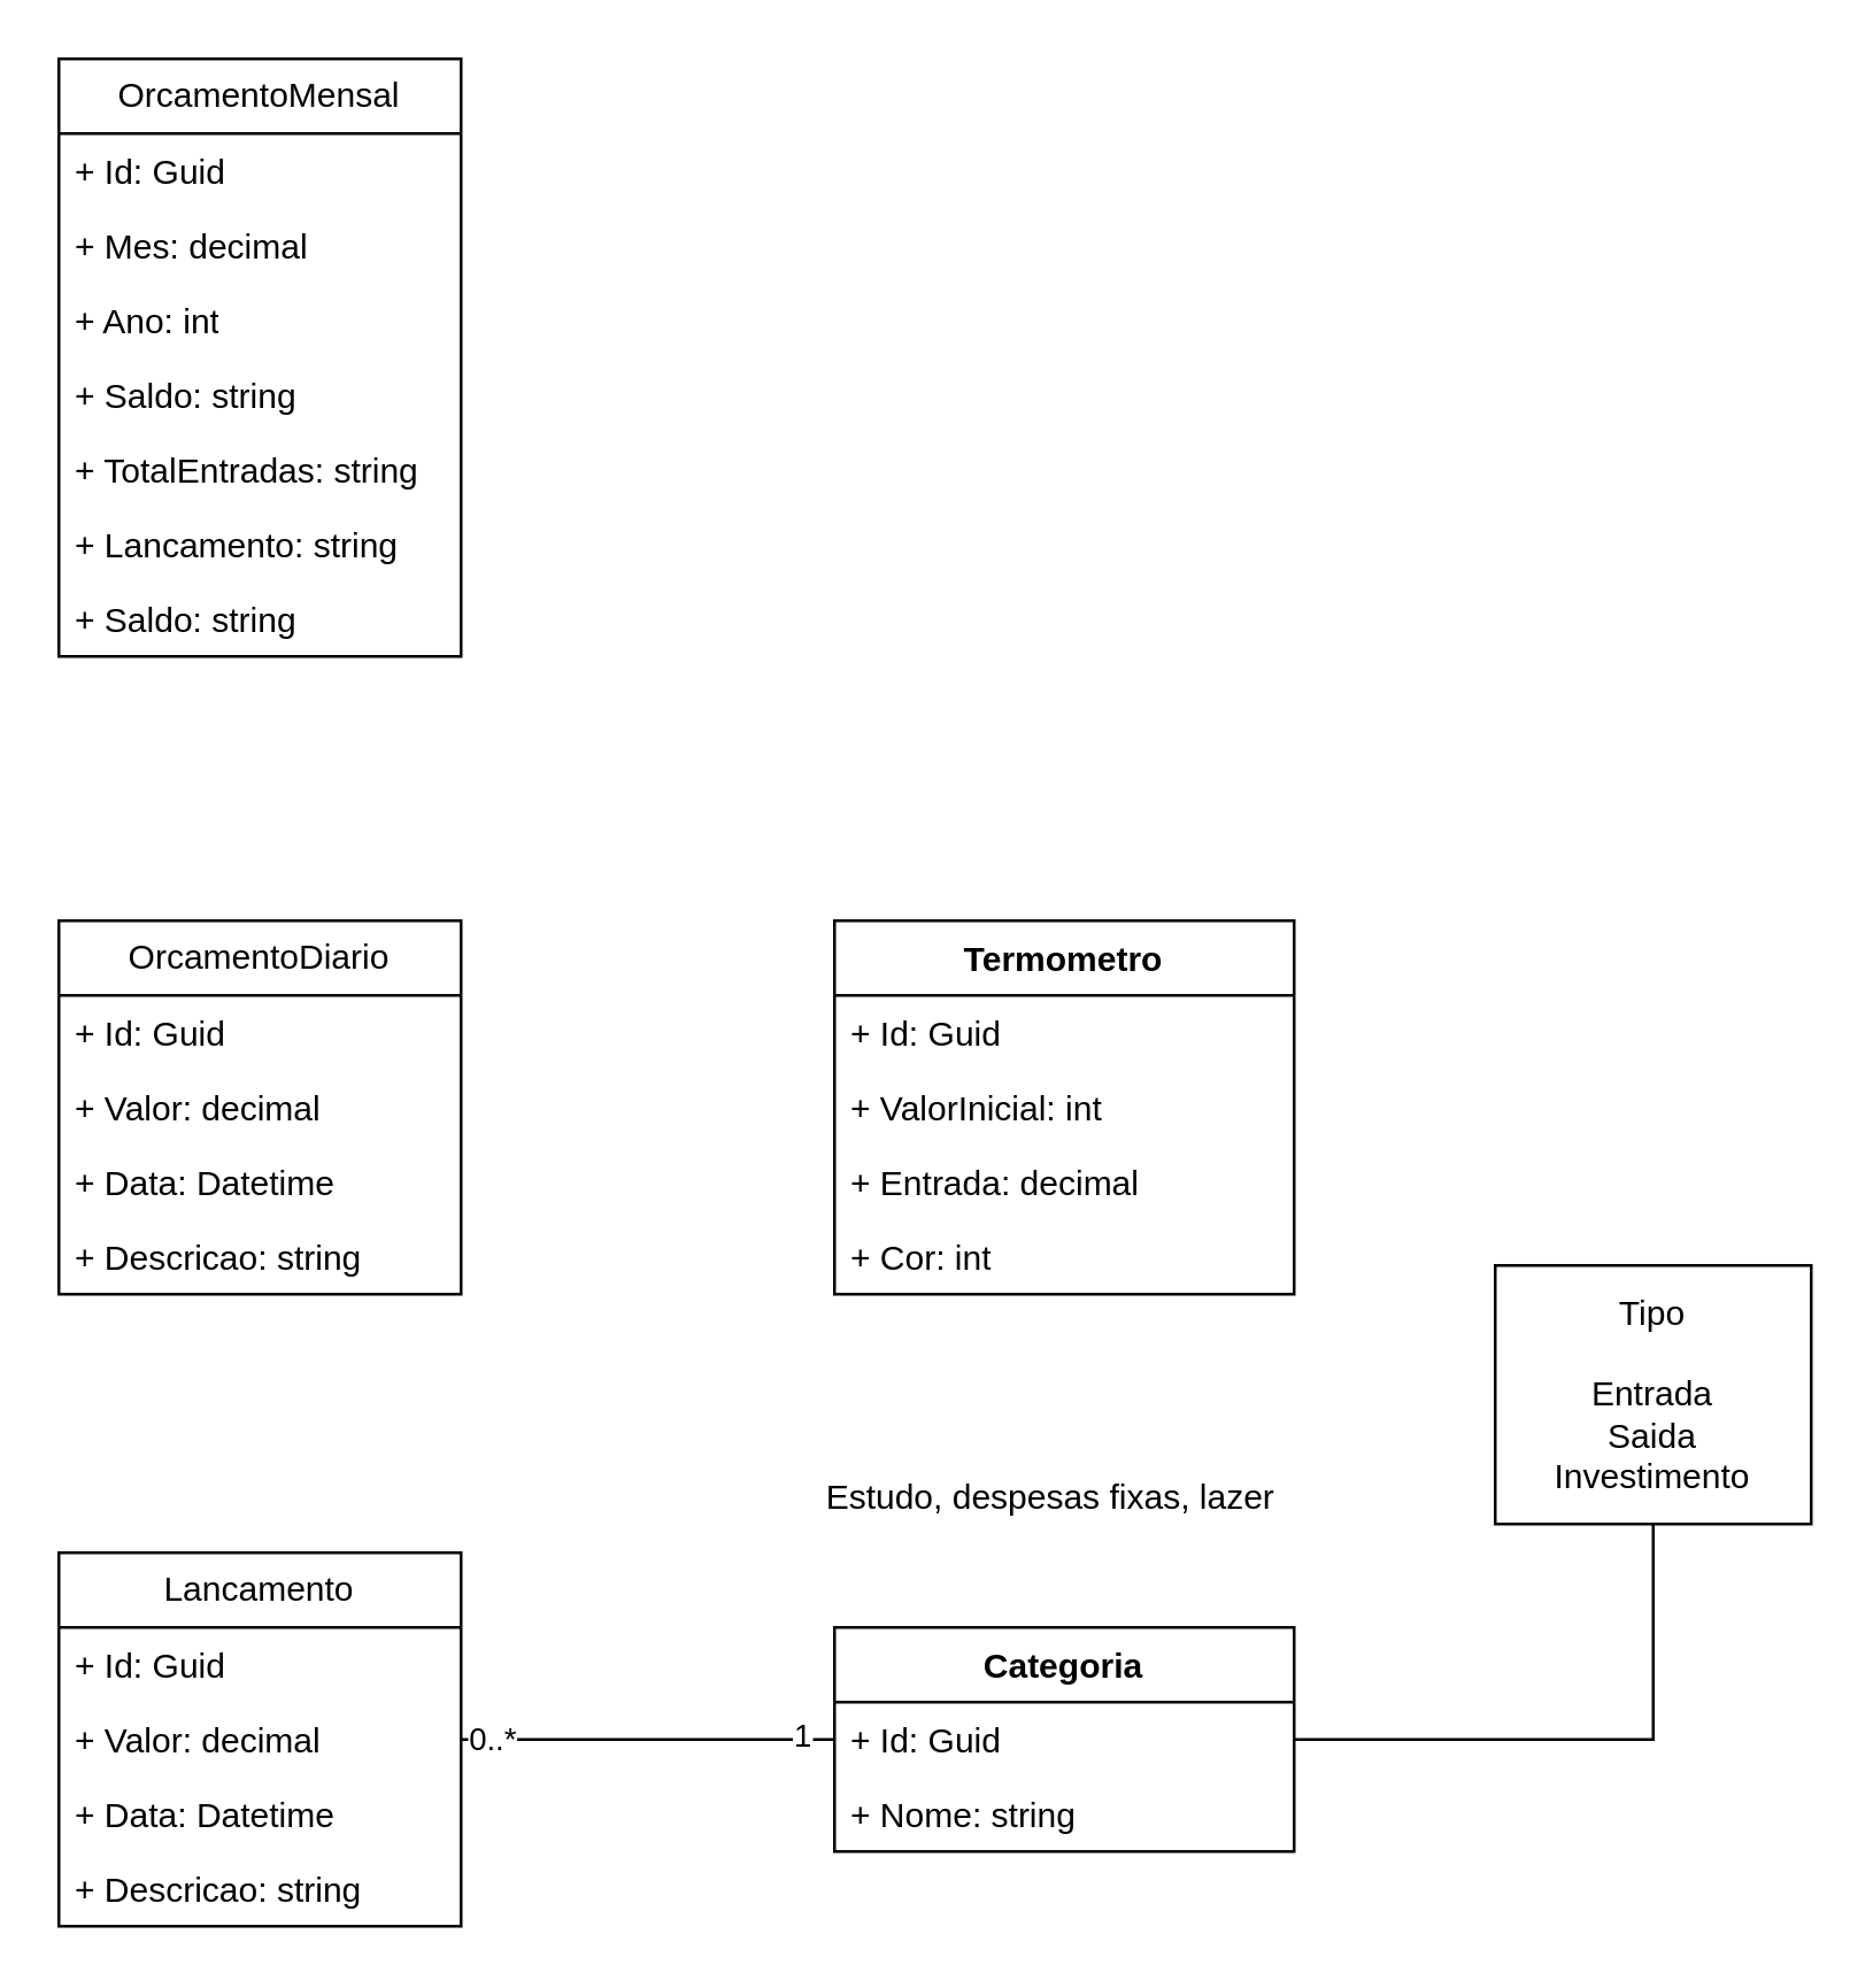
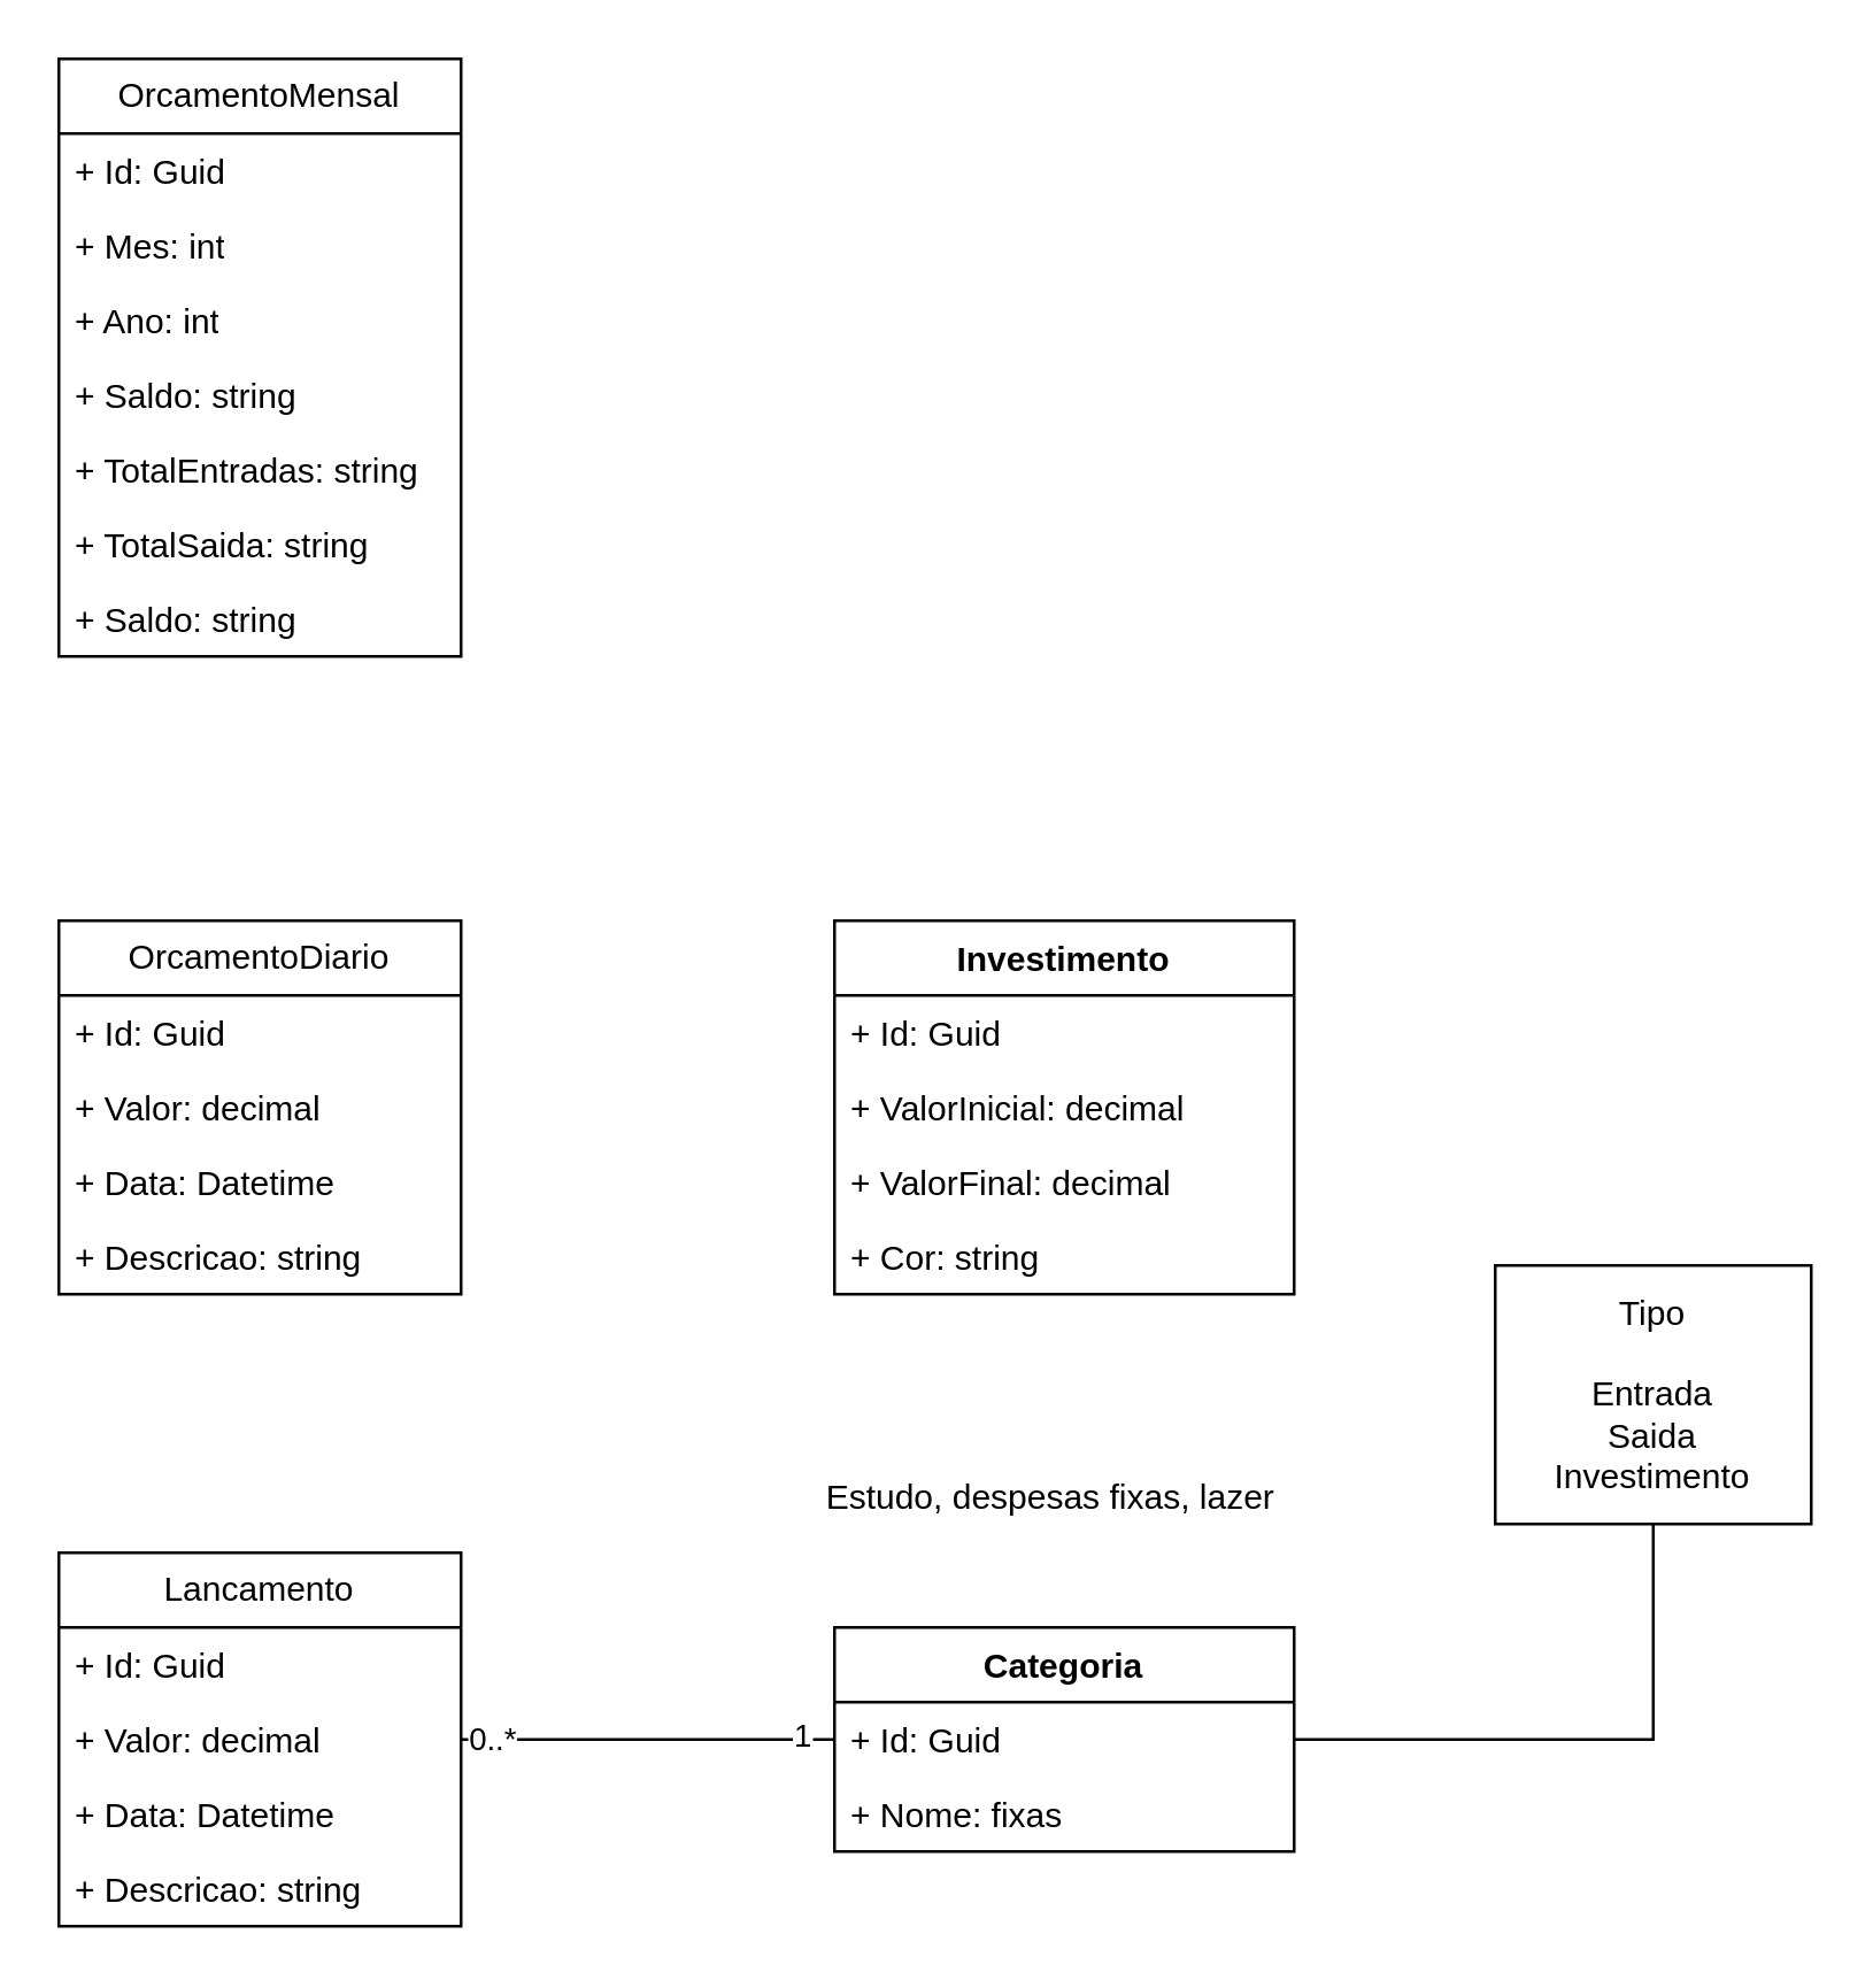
  <mxCell id="0" />
  <mxCell id="1" parent="0" />
  <mxCell id="2" value="Lancamento" style="swimlane;fontStyle=0;childLayout=stackLayout;horizontal=1;startSize=26;fillColor=none;horizontalStack=0;resizeParent=1;resizeParentMax=0;resizeLast=0;collapsible=1;marginBottom=0;whiteSpace=wrap;html=1;" parent="1" vertex="1"><mxGeometry x="20" y="540" width="140" height="130" as="geometry"><mxRectangle x="180" y="120" width="130" height="30" as="alternateBounds" /></mxGeometry></mxCell>
  <mxCell id="3" value="+ Id: Guid" style="text;strokeColor=none;fillColor=none;align=left;verticalAlign=top;spacingLeft=4;spacingRight=4;overflow=hidden;rotatable=0;points=[[0,0.5],[1,0.5]];portConstraint=eastwest;whiteSpace=wrap;html=1;" parent="2" vertex="1"><mxGeometry y="26" width="140" height="26" as="geometry" /></mxCell>
  <mxCell id="4" value="+ Valor: decimal" style="text;strokeColor=none;fillColor=none;align=left;verticalAlign=top;spacingLeft=4;spacingRight=4;overflow=hidden;rotatable=0;points=[[0,0.5],[1,0.5]];portConstraint=eastwest;whiteSpace=wrap;html=1;" parent="2" vertex="1"><mxGeometry y="52" width="140" height="26" as="geometry" /></mxCell>
  <mxCell id="5" value="+ Data: Datetime" style="text;strokeColor=none;fillColor=none;align=left;verticalAlign=top;spacingLeft=4;spacingRight=4;overflow=hidden;rotatable=0;points=[[0,0.5],[1,0.5]];portConstraint=eastwest;whiteSpace=wrap;html=1;" parent="2" vertex="1"><mxGeometry y="78" width="140" height="26" as="geometry" /></mxCell>
  <mxCell id="6" value="+ Descricao: string" style="text;strokeColor=none;fillColor=none;align=left;verticalAlign=top;spacingLeft=4;spacingRight=4;overflow=hidden;rotatable=0;points=[[0,0.5],[1,0.5]];portConstraint=eastwest;whiteSpace=wrap;html=1;" parent="2" vertex="1"><mxGeometry y="104" width="140" height="26" as="geometry" /></mxCell>
  <mxCell id="7" value="Categoria" style="swimlane;fontStyle=1;align=center;verticalAlign=top;childLayout=stackLayout;horizontal=1;startSize=26;horizontalStack=0;resizeParent=1;resizeParentMax=0;resizeLast=0;collapsible=1;marginBottom=0;whiteSpace=wrap;html=1;" parent="1" vertex="1"><mxGeometry x="290" y="566" width="160" height="78" as="geometry" /></mxCell>
  <mxCell id="8" value="+ Id: Guid&lt;div&gt;&lt;br&gt;&lt;/div&gt;" style="text;strokeColor=none;fillColor=none;align=left;verticalAlign=top;spacingLeft=4;spacingRight=4;overflow=hidden;rotatable=0;points=[[0,0.5],[1,0.5]];portConstraint=eastwest;whiteSpace=wrap;html=1;" parent="7" vertex="1"><mxGeometry y="26" width="160" height="26" as="geometry" /></mxCell>
- <mxCell id="9" value="+ Nome: string&lt;div&gt;&lt;br&gt;&lt;/div&gt;" style="text;strokeColor=none;fillColor=none;align=left;verticalAlign=top;spacingLeft=4;spacingRight=4;overflow=hidden;rotatable=0;points=[[0,0.5],[1,0.5]];portConstraint=eastwest;whiteSpace=wrap;html=1;" parent="7" vertex="1"><mxGeometry y="52" width="160" height="26" as="geometry" /></mxCell>
+ <mxCell id="9" value="+ Nome: fixas&lt;div&gt;&lt;br&gt;&lt;/div&gt;" style="text;strokeColor=none;fillColor=none;align=left;verticalAlign=top;spacingLeft=4;spacingRight=4;overflow=hidden;rotatable=0;points=[[0,0.5],[1,0.5]];portConstraint=eastwest;whiteSpace=wrap;html=1;" parent="7" vertex="1"><mxGeometry y="52" width="160" height="26" as="geometry" /></mxCell>
  <mxCell id="10" style="edgeStyle=orthogonalEdgeStyle;rounded=0;orthogonalLoop=1;jettySize=auto;html=1;endArrow=none;startFill=0;" parent="1" source="4" target="7" edge="1"><mxGeometry relative="1" as="geometry" /></mxCell>
  <mxCell id="11" value="1" style="edgeLabel;html=1;align=center;verticalAlign=middle;resizable=0;points=[];" parent="10" vertex="1" connectable="0"><mxGeometry x="0.815" y="2" relative="1" as="geometry"><mxPoint as="offset" /></mxGeometry></mxCell>
  <mxCell id="12" value="0..*" style="edgeLabel;html=1;align=center;verticalAlign=middle;resizable=0;points=[];" parent="10" vertex="1" connectable="0"><mxGeometry x="-0.844" y="1" relative="1" as="geometry"><mxPoint as="offset" /></mxGeometry></mxCell>
  <mxCell id="13" value="Tipo&lt;div&gt;&lt;br&gt;&lt;/div&gt;&lt;div&gt;Entrada&lt;/div&gt;&lt;div&gt;Saida&lt;/div&gt;&lt;div&gt;Investimento&lt;/div&gt;" style="html=1;whiteSpace=wrap;" parent="1" vertex="1"><mxGeometry x="520" y="440" width="110" height="90" as="geometry" /></mxCell>
  <mxCell id="14" style="edgeStyle=orthogonalEdgeStyle;rounded=0;orthogonalLoop=1;jettySize=auto;html=1;entryX=0.5;entryY=1;entryDx=0;entryDy=0;endArrow=none;startFill=0;" parent="1" source="8" target="13" edge="1"><mxGeometry relative="1" as="geometry" /></mxCell>
  <mxCell id="15" value="OrcamentoMensal" style="swimlane;fontStyle=0;childLayout=stackLayout;horizontal=1;startSize=26;fillColor=none;horizontalStack=0;resizeParent=1;resizeParentMax=0;resizeLast=0;collapsible=1;marginBottom=0;whiteSpace=wrap;html=1;" parent="1" vertex="1"><mxGeometry x="20" y="20" width="140" height="208" as="geometry"><mxRectangle x="180" y="120" width="130" height="30" as="alternateBounds" /></mxGeometry></mxCell>
  <mxCell id="16" value="+ Id: Guid" style="text;strokeColor=none;fillColor=none;align=left;verticalAlign=top;spacingLeft=4;spacingRight=4;overflow=hidden;rotatable=0;points=[[0,0.5],[1,0.5]];portConstraint=eastwest;whiteSpace=wrap;html=1;" parent="15" vertex="1"><mxGeometry y="26" width="140" height="26" as="geometry" /></mxCell>
- <mxCell id="17" value="+ Mes: decimal" style="text;strokeColor=none;fillColor=none;align=left;verticalAlign=top;spacingLeft=4;spacingRight=4;overflow=hidden;rotatable=0;points=[[0,0.5],[1,0.5]];portConstraint=eastwest;whiteSpace=wrap;html=1;" parent="15" vertex="1"><mxGeometry y="52" width="140" height="26" as="geometry" /></mxCell>
+ <mxCell id="17" value="+ Mes: int" style="text;strokeColor=none;fillColor=none;align=left;verticalAlign=top;spacingLeft=4;spacingRight=4;overflow=hidden;rotatable=0;points=[[0,0.5],[1,0.5]];portConstraint=eastwest;whiteSpace=wrap;html=1;" parent="15" vertex="1"><mxGeometry y="52" width="140" height="26" as="geometry" /></mxCell>
  <mxCell id="18" value="+ Ano: int" style="text;strokeColor=none;fillColor=none;align=left;verticalAlign=top;spacingLeft=4;spacingRight=4;overflow=hidden;rotatable=0;points=[[0,0.5],[1,0.5]];portConstraint=eastwest;whiteSpace=wrap;html=1;" parent="15" vertex="1"><mxGeometry y="78" width="140" height="26" as="geometry" /></mxCell>
  <mxCell id="19" value="+ Saldo: string" style="text;strokeColor=none;fillColor=none;align=left;verticalAlign=top;spacingLeft=4;spacingRight=4;overflow=hidden;rotatable=0;points=[[0,0.5],[1,0.5]];portConstraint=eastwest;whiteSpace=wrap;html=1;" parent="15" vertex="1"><mxGeometry y="104" width="140" height="26" as="geometry" /></mxCell>
  <mxCell id="20" value="+ TotalEntradas: string" style="text;strokeColor=none;fillColor=none;align=left;verticalAlign=top;spacingLeft=4;spacingRight=4;overflow=hidden;rotatable=0;points=[[0,0.5],[1,0.5]];portConstraint=eastwest;whiteSpace=wrap;html=1;" parent="15" vertex="1"><mxGeometry y="130" width="140" height="26" as="geometry" /></mxCell>
- <mxCell id="21" value="+ Lancamento: string" style="text;strokeColor=none;fillColor=none;align=left;verticalAlign=top;spacingLeft=4;spacingRight=4;overflow=hidden;rotatable=0;points=[[0,0.5],[1,0.5]];portConstraint=eastwest;whiteSpace=wrap;html=1;" parent="15" vertex="1"><mxGeometry y="156" width="140" height="26" as="geometry" /></mxCell>
+ <mxCell id="21" value="+ TotalSaida: string" style="text;strokeColor=none;fillColor=none;align=left;verticalAlign=top;spacingLeft=4;spacingRight=4;overflow=hidden;rotatable=0;points=[[0,0.5],[1,0.5]];portConstraint=eastwest;whiteSpace=wrap;html=1;" parent="15" vertex="1"><mxGeometry y="156" width="140" height="26" as="geometry" /></mxCell>
  <mxCell id="22" value="+ Saldo: string" style="text;strokeColor=none;fillColor=none;align=left;verticalAlign=top;spacingLeft=4;spacingRight=4;overflow=hidden;rotatable=0;points=[[0,0.5],[1,0.5]];portConstraint=eastwest;whiteSpace=wrap;html=1;" parent="15" vertex="1"><mxGeometry y="182" width="140" height="26" as="geometry" /></mxCell>
- <mxCell id="23" value="Termometro" style="swimlane;fontStyle=1;align=center;verticalAlign=top;childLayout=stackLayout;horizontal=1;startSize=26;horizontalStack=0;resizeParent=1;resizeParentMax=0;resizeLast=0;collapsible=1;marginBottom=0;whiteSpace=wrap;html=1;" parent="1" vertex="1"><mxGeometry x="290" y="320" width="160" height="130" as="geometry" /></mxCell>
+ <mxCell id="23" value="Investimento" style="swimlane;fontStyle=1;align=center;verticalAlign=top;childLayout=stackLayout;horizontal=1;startSize=26;horizontalStack=0;resizeParent=1;resizeParentMax=0;resizeLast=0;collapsible=1;marginBottom=0;whiteSpace=wrap;html=1;" parent="1" vertex="1"><mxGeometry x="290" y="320" width="160" height="130" as="geometry" /></mxCell>
  <mxCell id="24" value="+ Id: Guid" style="text;strokeColor=none;fillColor=none;align=left;verticalAlign=top;spacingLeft=4;spacingRight=4;overflow=hidden;rotatable=0;points=[[0,0.5],[1,0.5]];portConstraint=eastwest;whiteSpace=wrap;html=1;" parent="23" vertex="1"><mxGeometry y="26" width="160" height="26" as="geometry" /></mxCell>
- <mxCell id="25" value="+ ValorInicial: int" style="text;strokeColor=none;fillColor=none;align=left;verticalAlign=top;spacingLeft=4;spacingRight=4;overflow=hidden;rotatable=0;points=[[0,0.5],[1,0.5]];portConstraint=eastwest;whiteSpace=wrap;html=1;" parent="23" vertex="1"><mxGeometry y="52" width="160" height="26" as="geometry" /></mxCell>
- <mxCell id="26" value="+ Entrada: decimal" style="text;strokeColor=none;fillColor=none;align=left;verticalAlign=top;spacingLeft=4;spacingRight=4;overflow=hidden;rotatable=0;points=[[0,0.5],[1,0.5]];portConstraint=eastwest;whiteSpace=wrap;html=1;" parent="23" vertex="1"><mxGeometry y="78" width="160" height="26" as="geometry" /></mxCell>
- <mxCell id="27" value="+ Cor: int" style="text;strokeColor=none;fillColor=none;align=left;verticalAlign=top;spacingLeft=4;spacingRight=4;overflow=hidden;rotatable=0;points=[[0,0.5],[1,0.5]];portConstraint=eastwest;whiteSpace=wrap;html=1;" parent="23" vertex="1"><mxGeometry y="104" width="160" height="26" as="geometry" /></mxCell>
+ <mxCell id="25" value="+ ValorInicial: decimal" style="text;strokeColor=none;fillColor=none;align=left;verticalAlign=top;spacingLeft=4;spacingRight=4;overflow=hidden;rotatable=0;points=[[0,0.5],[1,0.5]];portConstraint=eastwest;whiteSpace=wrap;html=1;" parent="23" vertex="1"><mxGeometry y="52" width="160" height="26" as="geometry" /></mxCell>
+ <mxCell id="26" value="+ ValorFinal: decimal" style="text;strokeColor=none;fillColor=none;align=left;verticalAlign=top;spacingLeft=4;spacingRight=4;overflow=hidden;rotatable=0;points=[[0,0.5],[1,0.5]];portConstraint=eastwest;whiteSpace=wrap;html=1;" parent="23" vertex="1"><mxGeometry y="78" width="160" height="26" as="geometry" /></mxCell>
+ <mxCell id="27" value="+ Cor: string" style="text;strokeColor=none;fillColor=none;align=left;verticalAlign=top;spacingLeft=4;spacingRight=4;overflow=hidden;rotatable=0;points=[[0,0.5],[1,0.5]];portConstraint=eastwest;whiteSpace=wrap;html=1;" parent="23" vertex="1"><mxGeometry y="104" width="160" height="26" as="geometry" /></mxCell>
  <mxCell id="28" value="Estudo, despesas fixas, lazer" style="text;html=1;align=center;verticalAlign=middle;resizable=0;points=[];autosize=1;strokeColor=none;fillColor=none;" parent="1" vertex="1"><mxGeometry x="275" y="506" width="180" height="30" as="geometry" /></mxCell>
  <mxCell id="29" value="OrcamentoDiario" style="swimlane;fontStyle=0;childLayout=stackLayout;horizontal=1;startSize=26;fillColor=none;horizontalStack=0;resizeParent=1;resizeParentMax=0;resizeLast=0;collapsible=1;marginBottom=0;whiteSpace=wrap;html=1;" vertex="1" parent="1"><mxGeometry x="20" y="320" width="140" height="130" as="geometry"><mxRectangle x="180" y="120" width="130" height="30" as="alternateBounds" /></mxGeometry></mxCell>
  <mxCell id="30" value="+ Id: Guid" style="text;strokeColor=none;fillColor=none;align=left;verticalAlign=top;spacingLeft=4;spacingRight=4;overflow=hidden;rotatable=0;points=[[0,0.5],[1,0.5]];portConstraint=eastwest;whiteSpace=wrap;html=1;" vertex="1" parent="29"><mxGeometry y="26" width="140" height="26" as="geometry" /></mxCell>
  <mxCell id="31" value="+ Valor: decimal" style="text;strokeColor=none;fillColor=none;align=left;verticalAlign=top;spacingLeft=4;spacingRight=4;overflow=hidden;rotatable=0;points=[[0,0.5],[1,0.5]];portConstraint=eastwest;whiteSpace=wrap;html=1;" vertex="1" parent="29"><mxGeometry y="52" width="140" height="26" as="geometry" /></mxCell>
  <mxCell id="32" value="+ Data: Datetime" style="text;strokeColor=none;fillColor=none;align=left;verticalAlign=top;spacingLeft=4;spacingRight=4;overflow=hidden;rotatable=0;points=[[0,0.5],[1,0.5]];portConstraint=eastwest;whiteSpace=wrap;html=1;" vertex="1" parent="29"><mxGeometry y="78" width="140" height="26" as="geometry" /></mxCell>
  <mxCell id="33" value="+ Descricao: string" style="text;strokeColor=none;fillColor=none;align=left;verticalAlign=top;spacingLeft=4;spacingRight=4;overflow=hidden;rotatable=0;points=[[0,0.5],[1,0.5]];portConstraint=eastwest;whiteSpace=wrap;html=1;" vertex="1" parent="29"><mxGeometry y="104" width="140" height="26" as="geometry" /></mxCell>
